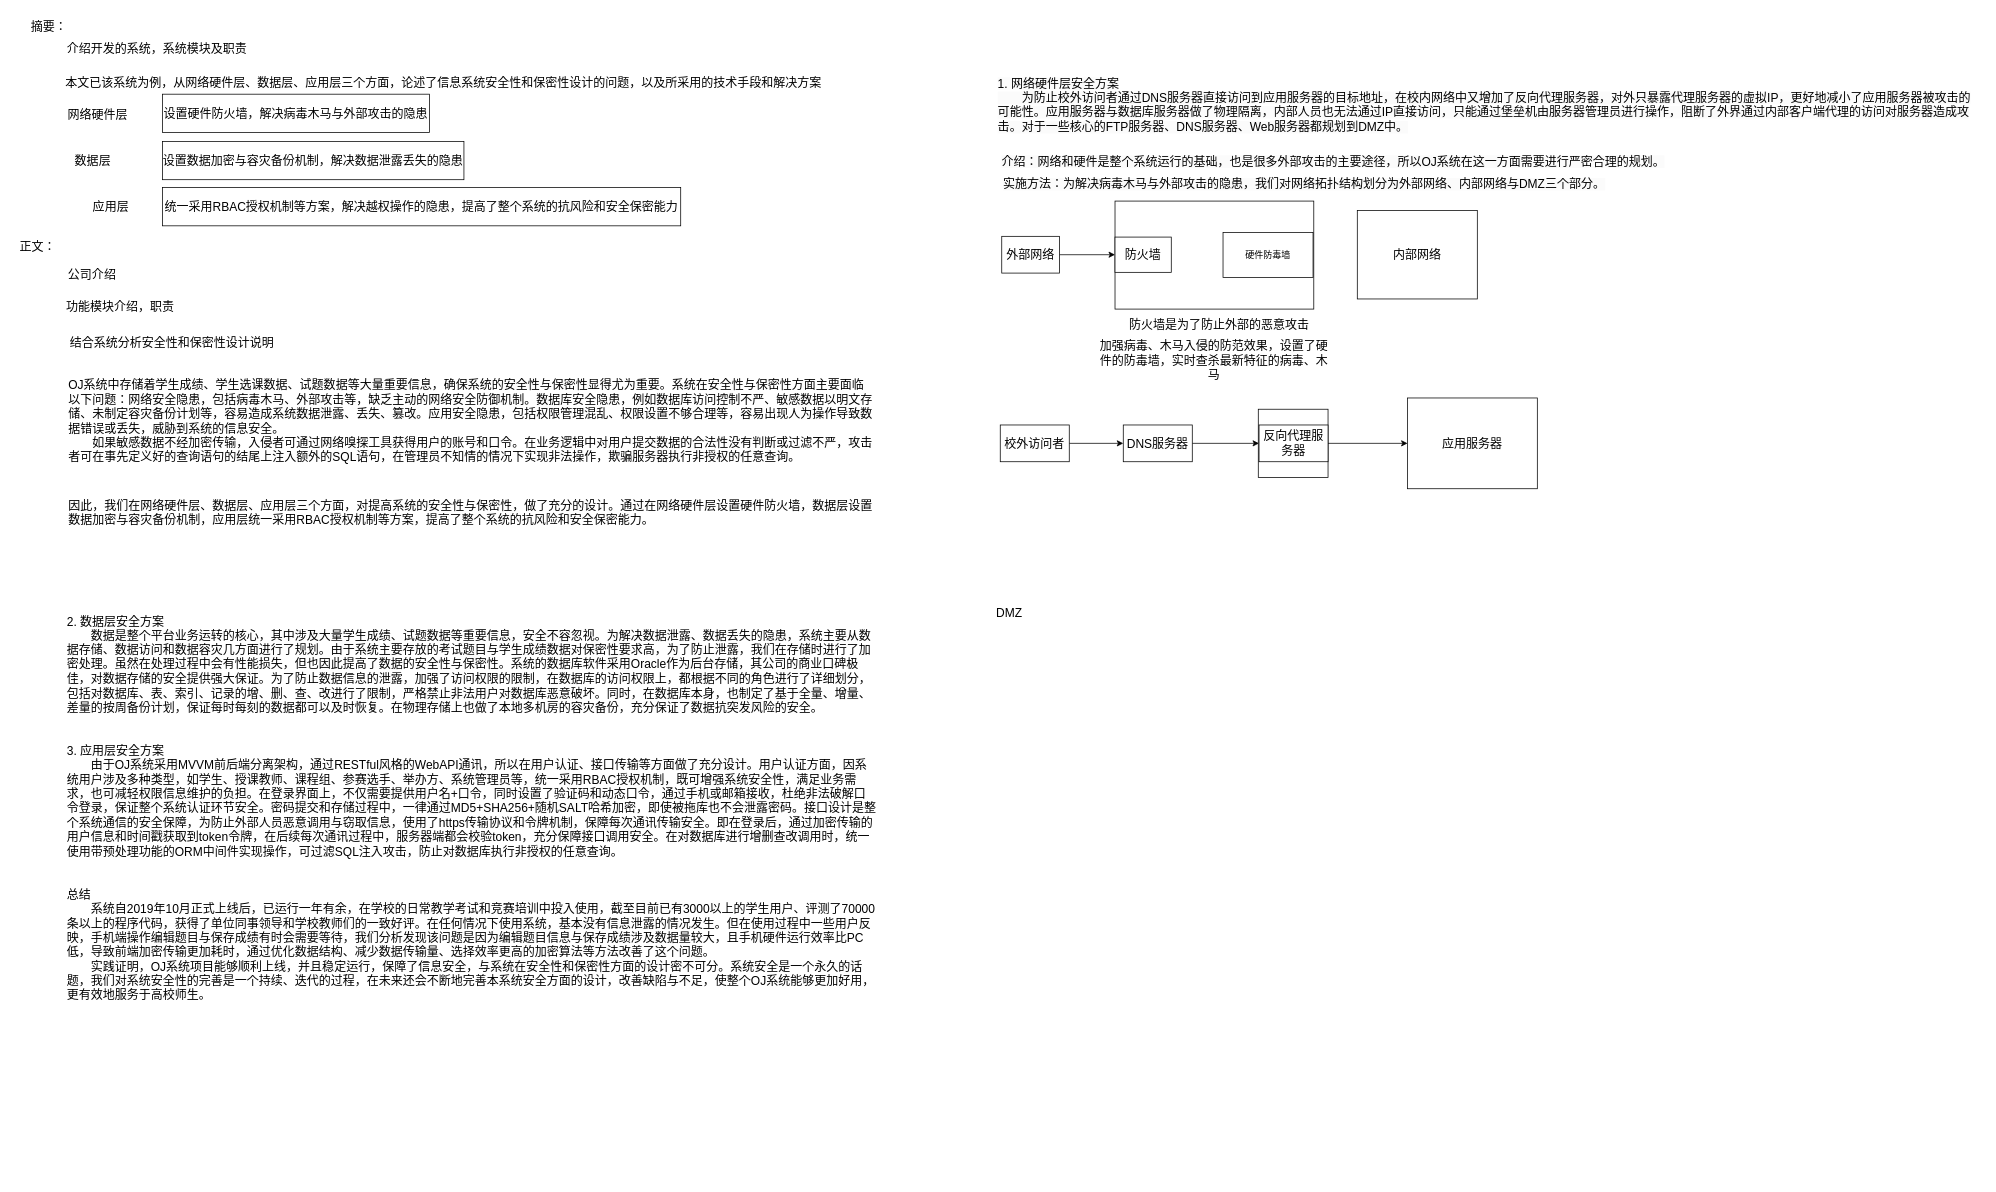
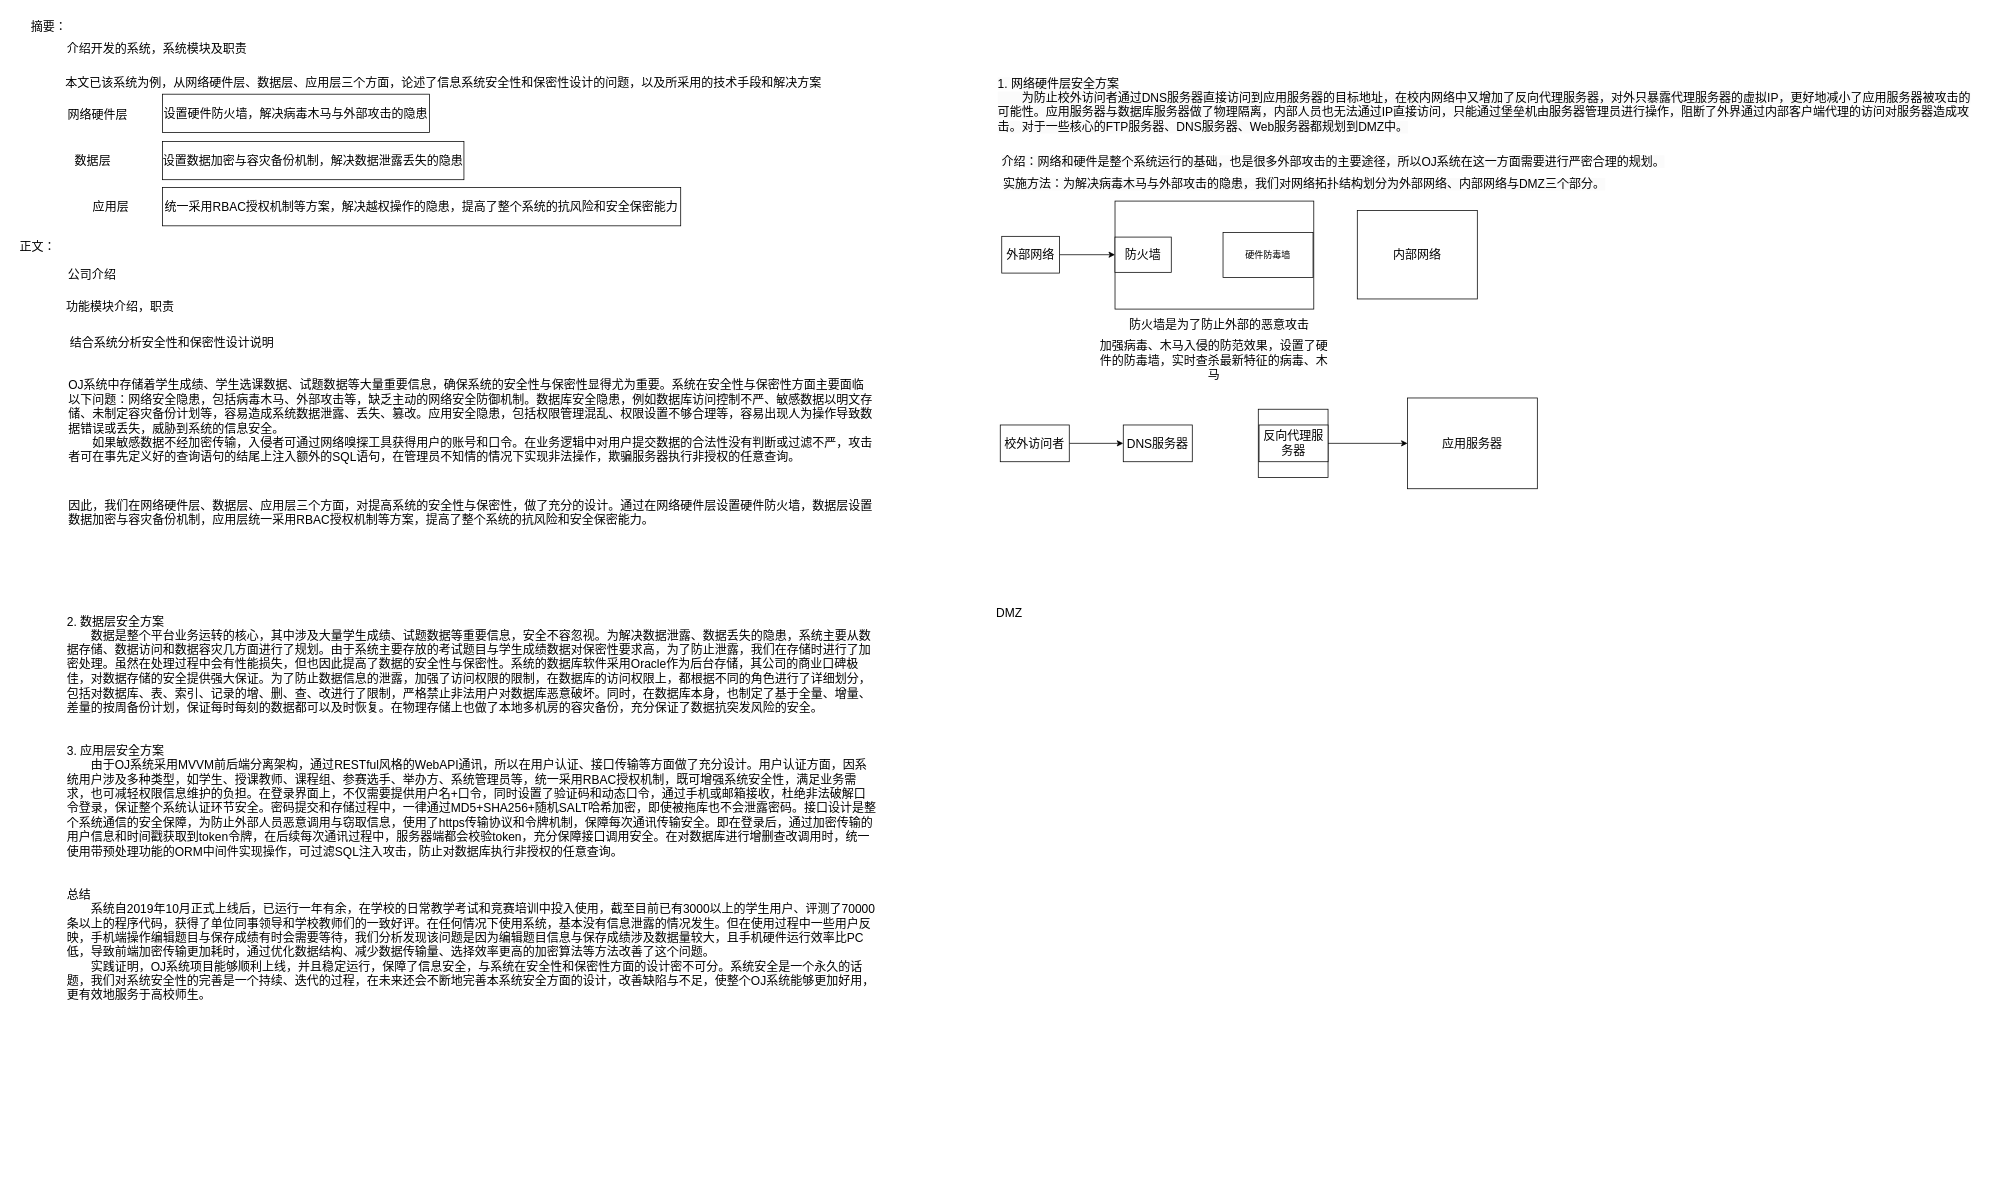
  <mxCell id="0" />
  <mxCell id="1" parent="0" />
  <mxCell id="2" value="摘要：" style="text;html=1;strokeColor=none;fillColor=none;align=center;verticalAlign=middle;whiteSpace=wrap;rounded=0;fontSize=16;" vertex="1" parent="1"><mxGeometry x="35" y="20" width="60" height="30" as="geometry" /></mxCell>
  <mxCell id="3" value="介绍开发的系统，系统模块及职责" style="text;html=1;strokeColor=none;fillColor=none;align=center;verticalAlign=middle;whiteSpace=wrap;rounded=0;fontSize=16;" vertex="1" parent="1"><mxGeometry x="80" y="50" width="258" height="30" as="geometry" /></mxCell>
  <mxCell id="4" value="本文已该系统为例，从网络硬件层、数据层、应用层三个方面，论述了信息系统安全性和保密性设计的问题，以及所采用的技术手段和解决方案" style="text;html=1;strokeColor=none;fillColor=none;align=center;verticalAlign=middle;whiteSpace=wrap;rounded=0;fontSize=16;" vertex="1" parent="1"><mxGeometry x="80" y="95" width="1022" height="30" as="geometry" /></mxCell>
  <mxCell id="5" value="网络硬件层" style="text;html=1;strokeColor=none;fillColor=none;align=center;verticalAlign=middle;whiteSpace=wrap;rounded=0;fontSize=16;" vertex="1" parent="1"><mxGeometry x="89" y="137" width="82" height="30" as="geometry" /></mxCell>
  <mxCell id="6" value="数据层" style="text;html=1;strokeColor=none;fillColor=none;align=center;verticalAlign=middle;whiteSpace=wrap;rounded=0;fontSize=16;" vertex="1" parent="1"><mxGeometry x="89" y="198.5" width="69" height="30" as="geometry" /></mxCell>
  <mxCell id="7" value="应用层" style="text;html=1;strokeColor=none;fillColor=none;align=center;verticalAlign=middle;whiteSpace=wrap;rounded=0;fontSize=16;" vertex="1" parent="1"><mxGeometry x="113" y="260" width="69" height="30" as="geometry" /></mxCell>
  <mxCell id="8" value="设置硬件防火墙，解决病毒木马与外部攻击的隐患" style="rounded=0;whiteSpace=wrap;html=1;fontSize=16;" vertex="1" parent="1"><mxGeometry x="216" y="125" width="356" height="51" as="geometry" /></mxCell>
  <mxCell id="9" value="设置数据加密与容灾备份机制，解决数据泄露丢失的隐患" style="rounded=0;whiteSpace=wrap;html=1;fontSize=16;" vertex="1" parent="1"><mxGeometry x="216" y="188" width="402" height="51" as="geometry" /></mxCell>
  <mxCell id="10" value="统一采用RBAC授权机制等方案，解决越权操作的隐患，提高了整个系统的抗风险和安全保密能力" style="rounded=0;whiteSpace=wrap;html=1;fontSize=16;" vertex="1" parent="1"><mxGeometry x="216" y="249.5" width="691" height="51" as="geometry" /></mxCell>
  <mxCell id="11" value="正文：" style="text;html=1;strokeColor=none;fillColor=none;align=center;verticalAlign=middle;whiteSpace=wrap;rounded=0;fontSize=16;" vertex="1" parent="1"><mxGeometry x="20" y="314" width="60" height="30" as="geometry" /></mxCell>
  <mxCell id="12" value="公司介绍" style="text;html=1;strokeColor=none;fillColor=none;align=center;verticalAlign=middle;whiteSpace=wrap;rounded=0;fontSize=16;" vertex="1" parent="1"><mxGeometry x="80" y="351" width="85" height="30" as="geometry" /></mxCell>
  <mxCell id="13" value="功能模块介绍，职责" style="text;html=1;strokeColor=none;fillColor=none;align=center;verticalAlign=middle;whiteSpace=wrap;rounded=0;fontSize=16;" vertex="1" parent="1"><mxGeometry x="85" y="393" width="150" height="30" as="geometry" /></mxCell>
  <mxCell id="14" value="结合系统分析安全性和保密性设计说明" style="text;html=1;strokeColor=none;fillColor=none;align=center;verticalAlign=middle;whiteSpace=wrap;rounded=0;fontSize=16;" vertex="1" parent="1"><mxGeometry x="89" y="442" width="280" height="30" as="geometry" /></mxCell>
  <mxCell id="15" value="OJ系统中存储着学生成绩、学生选课数据、试题数据等大量重要信息，确保系统的安全性与保密性显得尤为重要。系统在安全性与保密性方面主要面临以下问题：网络安全隐患，包括病毒木马、外部攻击等，缺乏主动的网络安全防御机制。数据库安全隐患，例如数据库访问控制不严、敏感数据以明文存储、未制定容灾备份计划等，容易造成系统数据泄露、丢失、篡改。应用安全隐患，包括权限管理混乱、权限设置不够合理等，容易出现人为操作导致数据错误或丢失，威胁到系统的信息安全。&#10;  如果敏感数据不经加密传输，入侵者可通过网络嗅探工具获得用户的账号和口令。在业务逻辑中对用户提交数据的合法性没有判断或过滤不严，攻击者可在事先定义好的查询语句的结尾上注入额外的SQL语句，在管理员不知情的情况下实现非法操作，欺骗服务器执行非授权的任意查询。&#10;" style="text;whiteSpace=wrap;fontSize=16;" vertex="1" parent="1"><mxGeometry x="89" y="497" width="1075" height="136" as="geometry" /></mxCell>
  <mxCell id="16" value="因此，我们在网络硬件层、数据层、应用层三个方面，对提高系统的安全性与保密性，做了充分的设计。通过在网络硬件层设置硬件防火墙，数据层设置数据加密与容灾备份机制，应用层统一采用RBAC授权机制等方案，提高了整个系统的抗风险和安全保密能力。" style="text;whiteSpace=wrap;fontSize=16;" vertex="1" parent="1"><mxGeometry x="89" y="658" width="1080" height="99" as="geometry" /></mxCell>
  <mxCell id="17" value="&#10;&#10;&#10;2. 数据层安全方案&#10;  数据是整个平台业务运转的核心，其中涉及大量学生成绩、试题数据等重要信息，安全不容忽视。为解决数据泄露、数据丢失的隐患，系统主要从数据存储、数据访问和数据容灾几方面进行了规划。由于系统主要存放的考试题目与学生成绩数据对保密性要求高，为了防止泄露，我们在存储时进行了加密处理。虽然在处理过程中会有性能损失，但也因此提高了数据的安全性与保密性。系统的数据库软件采用Oracle作为后台存储，其公司的商业口碑极佳，对数据存储的安全提供强大保证。为了防止数据信息的泄露，加强了访问权限的限制，在数据库的访问权限上，都根据不同的角色进行了详细划分，包括对数据库、表、索引、记录的增、删、查、改进行了限制，严格禁止非法用户对数据库恶意破坏。同时，在数据库本身，也制定了基于全量、增量、差量的按周备份计划，保证每时每刻的数据都可以及时恢复。在物理存储上也做了本地多机房的容灾备份，充分保证了数据抗突发风险的安全。&#10;&#10;&#10;3. 应用层安全方案&#10;  由于OJ系统采用MVVM前后端分离架构，通过RESTful风格的WebAPI通讯，所以在用户认证、接口传输等方面做了充分设计。用户认证方面，因系统用户涉及多种类型，如学生、授课教师、课程组、参赛选手、举办方、系统管理员等，统一采用RBAC授权机制，既可增强系统安全性，满足业务需求，也可减轻权限信息维护的负担。在登录界面上，不仅需要提供用户名+口令，同时设置了验证码和动态口令，通过手机或邮箱接收，杜绝非法破解口令登录，保证整个系统认证环节安全。密码提交和存储过程中，一律通过MD5+SHA256+随机SALT哈希加密，即使被拖库也不会泄露密码。接口设计是整个系统通信的安全保障，为防止外部人员恶意调用与窃取信息，使用了https传输协议和令牌机制，保障每次通讯传输安全。即在登录后，通过加密传输的用户信息和时间戳获取到token令牌，在后续每次通讯过程中，服务器端都会校验token，充分保障接口调用安全。在对数据库进行增删查改调用时，统一使用带预处理功能的ORM中间件实现操作，可过滤SQL注入攻击，防止对数据库执行非授权的任意查询。&#10;&#10;&#10;总结&#10;  系统自2019年10月正式上线后，已运行一年有余，在学校的日常教学考试和竞赛培训中投入使用，截至目前已有3000以上的学生用户、评测了70000条以上的程序代码，获得了单位同事领导和学校教师们的一致好评。在任何情况下使用系统，基本没有信息泄露的情况发生。但在使用过程中一些用户反映，手机端操作编辑题目与保存成绩有时会需要等待，我们分析发现该问题是因为编辑题目信息与保存成绩涉及数据量较大，且手机硬件运行效率比PC低，导致前端加密传输更加耗时，通过优化数据结构、减少数据传输量、选择效率更高的加密算法等方法改善了这个问题。&#10;  实践证明，OJ系统项目能够顺利上线，并且稳定运行，保障了信息安全，与系统在安全性和保密性方面的设计密不可分。系统安全是一个永久的话题，我们对系统安全性的完善是一个持续、迭代的过程，在未来还会不断地完善本系统安全方面的设计，改善缺陷与不足，使整个OJ系统能够更加好用，更有效地服务于高校师生。" style="text;whiteSpace=wrap;fontSize=16;" vertex="1" parent="1"><mxGeometry x="87" y="754" width="1082" height="813" as="geometry" /></mxCell>
  <mxCell id="18" value="&lt;span style=&quot;color: rgb(0, 0, 0); font-family: Helvetica; font-size: 16px; font-style: normal; font-variant-ligatures: normal; font-variant-caps: normal; font-weight: 400; letter-spacing: normal; orphans: 2; text-align: left; text-indent: 0px; text-transform: none; widows: 2; word-spacing: 0px; -webkit-text-stroke-width: 0px; background-color: rgb(251, 251, 251); text-decoration-thickness: initial; text-decoration-style: initial; text-decoration-color: initial; float: none; display: inline !important;&quot;&gt;1. 网络硬件层安全方案&lt;/span&gt;&lt;br style=&quot;border-color: var(--border-color); padding: 0px; margin: 0px; color: rgb(0, 0, 0); font-family: Helvetica; font-size: 16px; font-style: normal; font-variant-ligatures: normal; font-variant-caps: normal; font-weight: 400; letter-spacing: normal; orphans: 2; text-align: left; text-indent: 0px; text-transform: none; widows: 2; word-spacing: 0px; -webkit-text-stroke-width: 0px; background-color: rgb(251, 251, 251); text-decoration-thickness: initial; text-decoration-style: initial; text-decoration-color: initial;&quot;&gt;&lt;span style=&quot;color: rgb(0, 0, 0); font-family: Helvetica; font-size: 16px; font-style: normal; font-variant-ligatures: normal; font-variant-caps: normal; font-weight: 400; letter-spacing: normal; orphans: 2; text-align: left; text-indent: 0px; text-transform: none; widows: 2; word-spacing: 0px; -webkit-text-stroke-width: 0px; background-color: rgb(251, 251, 251); text-decoration-thickness: initial; text-decoration-style: initial; text-decoration-color: initial; float: none; display: inline !important;&quot;&gt;  为防止校外访问者通过DNS服务器直接访问到应用服务器的目标地址，在校内网络中又增加了反向代理服务器，对外只暴露代理服务器的虚拟IP，更好地减小了应用服务器被攻击的可能性。应用服务器与数据库服务器做了物理隔离，内部人员也无法通过IP直接访问，只能通过堡垒机由服务器管理员进行操作，阻断了外界通过内部客户端代理的访问对服务器造成攻击。对于一些核心的FTP服务器、DNS服务器、Web服务器都规划到DMZ中。&lt;/span&gt;" style="text;whiteSpace=wrap;html=1;" vertex="1" parent="1"><mxGeometry x="1328" y="95" width="1311" height="141" as="geometry" /></mxCell>
  <mxCell id="19" value="&lt;span style=&quot;color: rgb(0, 0, 0); font-family: Helvetica; font-size: 16px; font-style: normal; font-variant-ligatures: normal; font-variant-caps: normal; font-weight: 400; letter-spacing: normal; orphans: 2; text-align: left; text-indent: 0px; text-transform: none; widows: 2; word-spacing: 0px; -webkit-text-stroke-width: 0px; background-color: rgb(251, 251, 251); text-decoration-thickness: initial; text-decoration-style: initial; text-decoration-color: initial; float: none; display: inline !important;&quot;&gt;介绍：网络和硬件是整个系统运行的基础，也是很多外部攻击的主要途径，所以OJ系统在这一方面需要进行严密合理的规划。&lt;/span&gt;" style="text;whiteSpace=wrap;html=1;" vertex="1" parent="1"><mxGeometry x="1333" y="198.5" width="908" height="30" as="geometry" /></mxCell>
  <mxCell id="20" value="&lt;span style=&quot;color: rgb(0, 0, 0); font-family: Helvetica; font-size: 16px; font-style: normal; font-variant-ligatures: normal; font-variant-caps: normal; font-weight: 400; letter-spacing: normal; orphans: 2; text-align: left; text-indent: 0px; text-transform: none; widows: 2; word-spacing: 0px; -webkit-text-stroke-width: 0px; background-color: rgb(251, 251, 251); text-decoration-thickness: initial; text-decoration-style: initial; text-decoration-color: initial; float: none; display: inline !important;&quot;&gt;实施方法：为解决病毒木马与外部攻击的隐患，我们对网络拓扑结构划分为外部网络、内部网络与DMZ三个部分。&lt;/span&gt;" style="text;whiteSpace=wrap;html=1;" vertex="1" parent="1"><mxGeometry x="1335" y="228.5" width="822" height="39" as="geometry" /></mxCell>
  <mxCell id="21" value="&lt;span style=&quot;font-size: 16px;&quot;&gt;DMZ&lt;/span&gt;" style="text;whiteSpace=wrap;html=1;" vertex="1" parent="1"><mxGeometry x="1326" y="800" width="58" height="31" as="geometry" /></mxCell>
  <mxCell id="22" value="" style="edgeStyle=orthogonalEdgeStyle;rounded=0;orthogonalLoop=1;jettySize=auto;html=1;" edge="1" parent="1" source="23" target="26"><mxGeometry relative="1" as="geometry" /></mxCell>
  <mxCell id="23" value="外部网络" style="rounded=0;whiteSpace=wrap;html=1;fontSize=16;" vertex="1" parent="1"><mxGeometry x="1335" y="314.5" width="77" height="49" as="geometry" /></mxCell>
  <mxCell id="24" value="内部网络" style="rounded=0;whiteSpace=wrap;html=1;fontSize=16;" vertex="1" parent="1"><mxGeometry x="1809" y="280" width="160" height="118" as="geometry" /></mxCell>
  <mxCell id="25" value="" style="rounded=0;whiteSpace=wrap;html=1;" vertex="1" parent="1"><mxGeometry x="1486" y="267.5" width="265" height="144" as="geometry" /></mxCell>
  <mxCell id="26" value="防火墙" style="rounded=0;whiteSpace=wrap;html=1;fontSize=16;" vertex="1" parent="1"><mxGeometry x="1486" y="315.5" width="75" height="47" as="geometry" /></mxCell>
  <mxCell id="27" value="硬件防毒墙" style="rounded=0;whiteSpace=wrap;html=1;" vertex="1" parent="1"><mxGeometry x="1630" y="309.5" width="120" height="60" as="geometry" /></mxCell>
  <mxCell id="28" value="防火墙是为了防止外部的恶意攻击" style="text;html=1;strokeColor=none;fillColor=none;align=center;verticalAlign=middle;whiteSpace=wrap;rounded=0;fontSize=16;" vertex="1" parent="1"><mxGeometry x="1500" y="416.5" width="250" height="30" as="geometry" /></mxCell>
  <mxCell id="29" value="加强病毒、木马入侵的防范效果，设置了硬件的防毒墙，实时查杀最新特征的病毒、木马" style="text;html=1;strokeColor=none;fillColor=none;align=center;verticalAlign=middle;whiteSpace=wrap;rounded=0;fontSize=16;" vertex="1" parent="1"><mxGeometry x="1464" y="454.5" width="308" height="51" as="geometry" /></mxCell>
  <mxCell id="30" value="" style="edgeStyle=orthogonalEdgeStyle;rounded=0;orthogonalLoop=1;jettySize=auto;html=1;" edge="1" parent="1" source="31" target="33"><mxGeometry relative="1" as="geometry" /></mxCell>
  <mxCell id="31" value="校外访问者" style="rounded=0;whiteSpace=wrap;html=1;fontSize=16;" vertex="1" parent="1"><mxGeometry x="1333" y="566" width="92" height="49" as="geometry" /></mxCell>
- <mxCell id="32" value="" style="edgeStyle=orthogonalEdgeStyle;rounded=0;orthogonalLoop=1;jettySize=auto;html=1;" edge="1" parent="1" source="33" target="37"><mxGeometry relative="1" as="geometry" /></mxCell>
  <mxCell id="33" value="DNS服务器" style="rounded=0;whiteSpace=wrap;html=1;fontSize=16;" vertex="1" parent="1"><mxGeometry x="1497" y="566" width="92" height="49" as="geometry" /></mxCell>
  <mxCell id="34" value="应用服务器" style="rounded=0;whiteSpace=wrap;html=1;fontSize=16;" vertex="1" parent="1"><mxGeometry x="1876" y="530" width="173" height="121" as="geometry" /></mxCell>
  <mxCell id="35" value="" style="edgeStyle=orthogonalEdgeStyle;rounded=0;orthogonalLoop=1;jettySize=auto;html=1;" edge="1" parent="1" source="36" target="34"><mxGeometry relative="1" as="geometry" /></mxCell>
  <mxCell id="36" value="" style="rounded=0;whiteSpace=wrap;html=1;" vertex="1" parent="1"><mxGeometry x="1677" y="545" width="93" height="91" as="geometry" /></mxCell>
  <mxCell id="37" value="反向代理服务器" style="rounded=0;whiteSpace=wrap;html=1;fontSize=16;" vertex="1" parent="1"><mxGeometry x="1678" y="566" width="92" height="49" as="geometry" /></mxCell>
